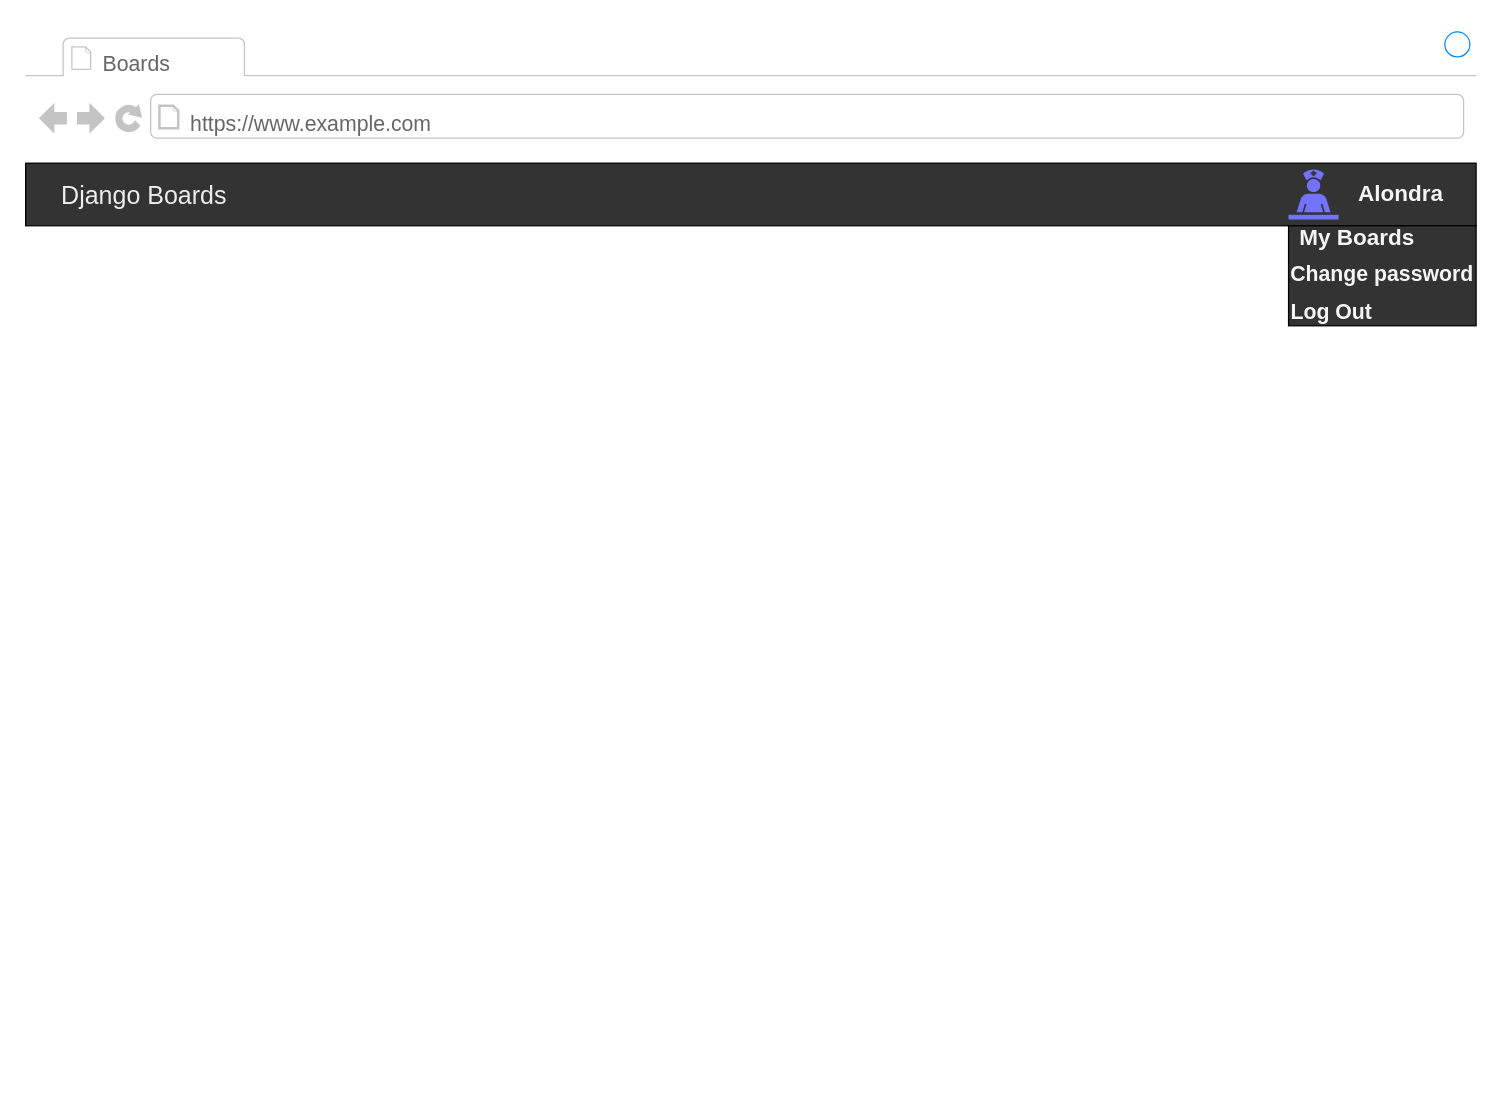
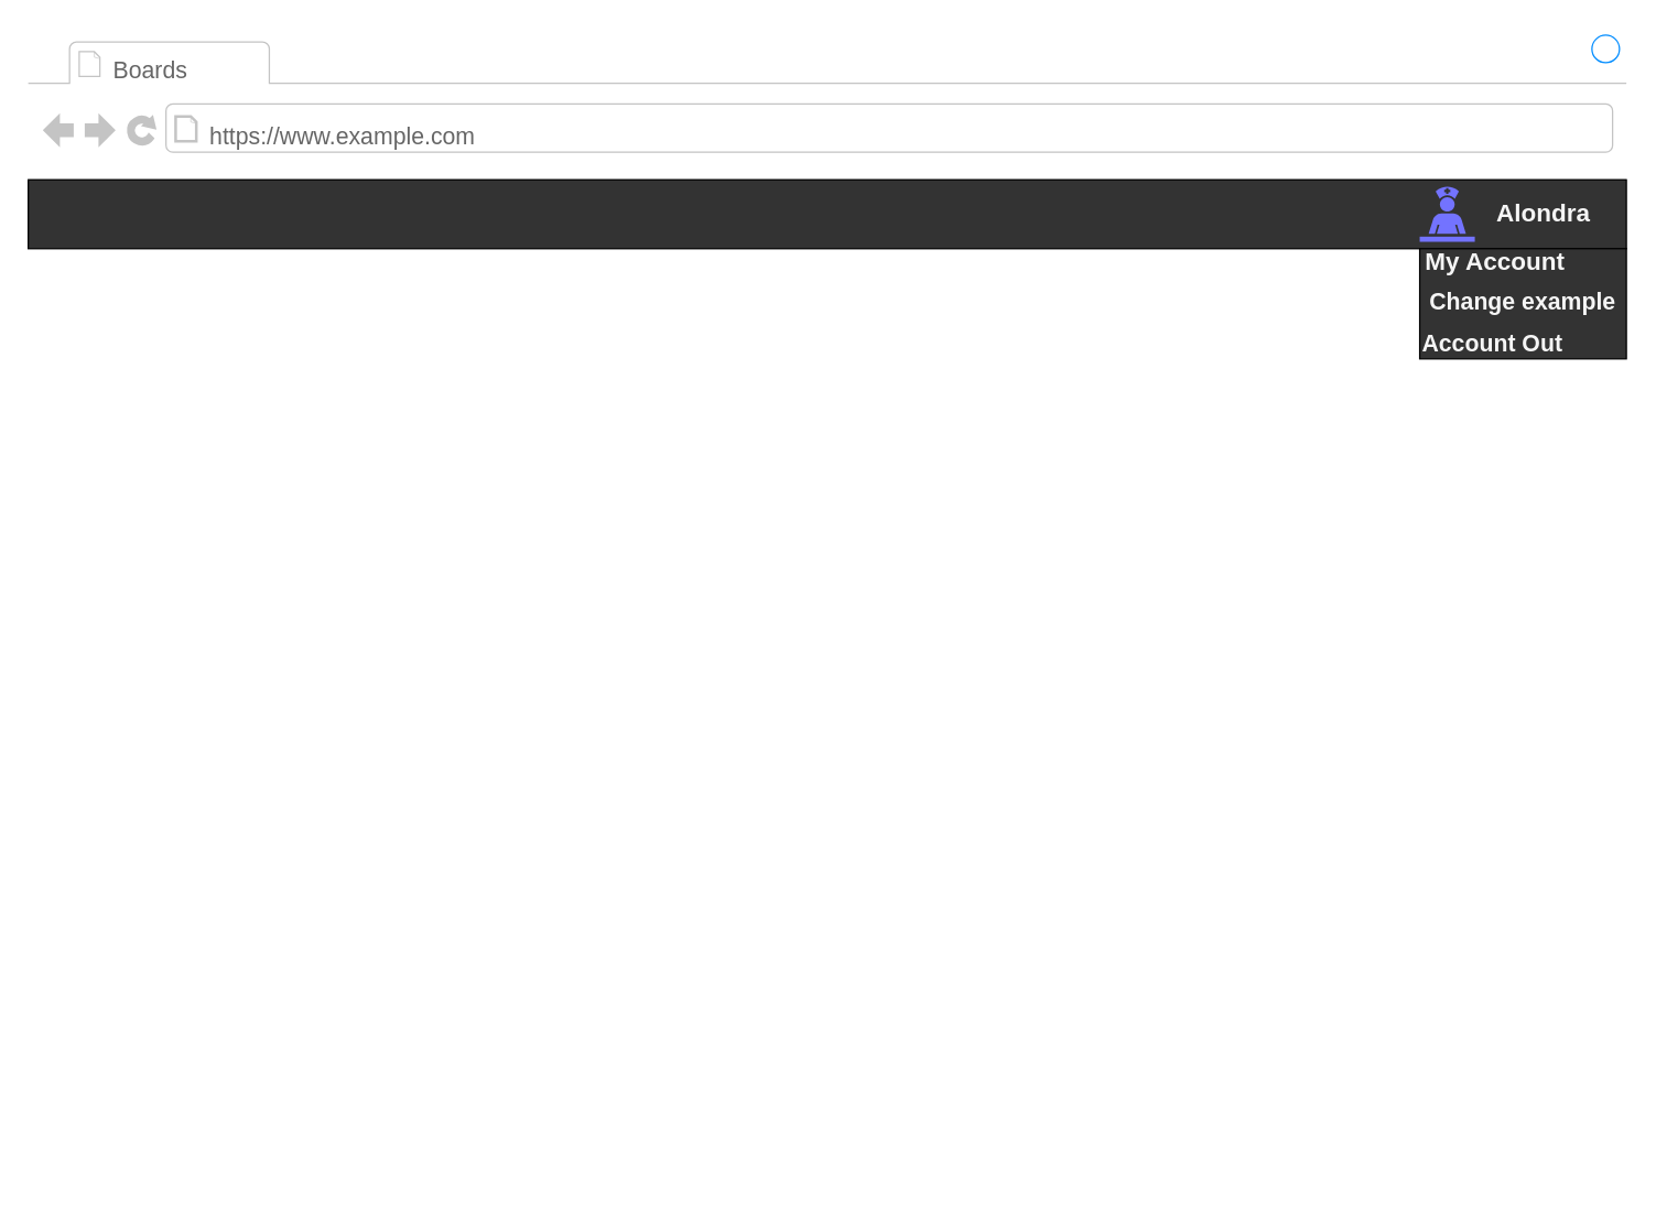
  <mxCell id="0" />
  <mxCell id="1" parent="0" />
  <mxCell id="2" value="sas" style="strokeWidth=1;shadow=0;dashed=0;align=center;html=1;shape=mxgraph.mockup.containers.browserWindow;rSize=0;strokeColor2=#008cff;strokeColor3=#c4c4c4;mainText=,;recursiveResize=0;strokeColor=#FFFFFF;fontColor=#FFFFFF;" parent="1" vertex="1"><mxGeometry width="1160" height="840" as="geometry" x="20" y="20" /></mxCell>
  <mxCell id="3" value="Boards" style="strokeWidth=1;shadow=0;dashed=0;align=center;html=1;shape=mxgraph.mockup.containers.anchor;fontSize=17;fontColor=#666666;align=left;" parent="2" vertex="1"><mxGeometry x="60" y="12" width="140" height="40" as="geometry" /></mxCell>
  <mxCell id="4" value="https://www.example.com" style="strokeWidth=1;shadow=0;dashed=0;align=center;html=1;shape=mxgraph.mockup.containers.anchor;rSize=0;fontSize=17;fontColor=#666666;align=left;" parent="2" vertex="1"><mxGeometry x="130" y="60" width="250" height="40" as="geometry" /></mxCell>
  <mxCell id="5" value="" style="rounded=0;whiteSpace=wrap;html=1;fillColor=#333333;" vertex="1" parent="2"><mxGeometry y="110" width="1160" height="50" as="geometry" /></mxCell>
- <mxCell id="6" value="&lt;font style=&quot;font-size: 20px&quot; color=&quot;#ededed&quot;&gt;Django Boards&lt;/font&gt;" style="text;html=1;strokeColor=none;fillColor=none;align=center;verticalAlign=middle;whiteSpace=wrap;rounded=0;" vertex="1" parent="2"><mxGeometry x="10" y="125" width="170" height="20" as="geometry" /></mxCell>
  <mxCell id="7" value="" style="shape=mxgraph.signs.healthcare.care_staff_area;html=1;pointerEvents=1;strokeColor=none;verticalLabelPosition=bottom;verticalAlign=top;align=center;fillColor=#7373FF;" vertex="1" parent="2"><mxGeometry x="1010" y="115" width="40" height="40" as="geometry" /></mxCell>
  <mxCell id="8" value="&lt;font color=&quot;#f5f5f5&quot; size=&quot;1&quot;&gt;&lt;b style=&quot;font-size: 18px&quot;&gt;Alondra&lt;/b&gt;&lt;/font&gt;" style="text;html=1;strokeColor=none;fillColor=none;align=center;verticalAlign=middle;whiteSpace=wrap;rounded=0;" vertex="1" parent="2"><mxGeometry x="1080" y="125" width="40" height="20" as="geometry" /></mxCell>
  <mxCell id="9" value="" style="rounded=0;whiteSpace=wrap;html=1;fillColor=#333333;" vertex="1" parent="2"><mxGeometry x="1010" y="160" width="150" height="80" as="geometry" /></mxCell>
- <mxCell id="10" value="&lt;font color=&quot;#f5f5f5&quot; size=&quot;1&quot;&gt;&lt;b style=&quot;font-size: 18px&quot;&gt;My Boards&lt;/b&gt;&lt;/font&gt;" style="text;html=1;strokeColor=none;fillColor=none;align=center;verticalAlign=middle;whiteSpace=wrap;rounded=0;" vertex="1" parent="2"><mxGeometry x="1010" y="160" width="110" height="20" as="geometry" /></mxCell>
- <mxCell id="11" value="&lt;font color=&quot;#f5f5f5&quot; size=&quot;1&quot;&gt;&lt;b style=&quot;font-size: 17px&quot;&gt;Change password&lt;/b&gt;&lt;/font&gt;" style="text;html=1;strokeColor=none;fillColor=none;align=center;verticalAlign=middle;whiteSpace=wrap;rounded=0;" vertex="1" parent="2"><mxGeometry x="1010" y="190" width="150" height="20" as="geometry" /></mxCell>
- <mxCell id="12" value="&lt;font color=&quot;#f5f5f5&quot; size=&quot;1&quot;&gt;&lt;b style=&quot;font-size: 17px&quot;&gt;Log Out&lt;/b&gt;&lt;/font&gt;" style="text;html=1;strokeColor=none;fillColor=none;align=left;verticalAlign=middle;whiteSpace=wrap;rounded=0;" vertex="1" parent="2"><mxGeometry x="1010" y="220" width="150" height="20" as="geometry" /></mxCell>
+ <mxCell id="10" value="&lt;font color=&quot;#f5f5f5&quot; size=&quot;1&quot;&gt;&lt;b style=&quot;font-size: 18px&quot;&gt;My Account&lt;/b&gt;&lt;/font&gt;" style="text;html=1;strokeColor=none;fillColor=none;align=center;verticalAlign=middle;whiteSpace=wrap;rounded=0;" vertex="1" parent="2"><mxGeometry x="1010" y="160" width="110" height="20" as="geometry" /></mxCell>
+ <mxCell id="11" value="&lt;font color=&quot;#f5f5f5&quot; size=&quot;1&quot;&gt;&lt;b style=&quot;font-size: 17px&quot;&gt;Change example&lt;/b&gt;&lt;/font&gt;" style="text;html=1;strokeColor=none;fillColor=none;align=center;verticalAlign=middle;whiteSpace=wrap;rounded=0;" vertex="1" parent="2"><mxGeometry x="1010" y="190" width="150" height="20" as="geometry" /></mxCell>
+ <mxCell id="12" value="&lt;font color=&quot;#f5f5f5&quot; size=&quot;1&quot;&gt;&lt;b style=&quot;font-size: 17px&quot;&gt;Account Out&lt;/b&gt;&lt;/font&gt;" style="text;html=1;strokeColor=none;fillColor=none;align=left;verticalAlign=middle;whiteSpace=wrap;rounded=0;" vertex="1" parent="2"><mxGeometry x="1010" y="220" width="150" height="20" as="geometry" /></mxCell>
